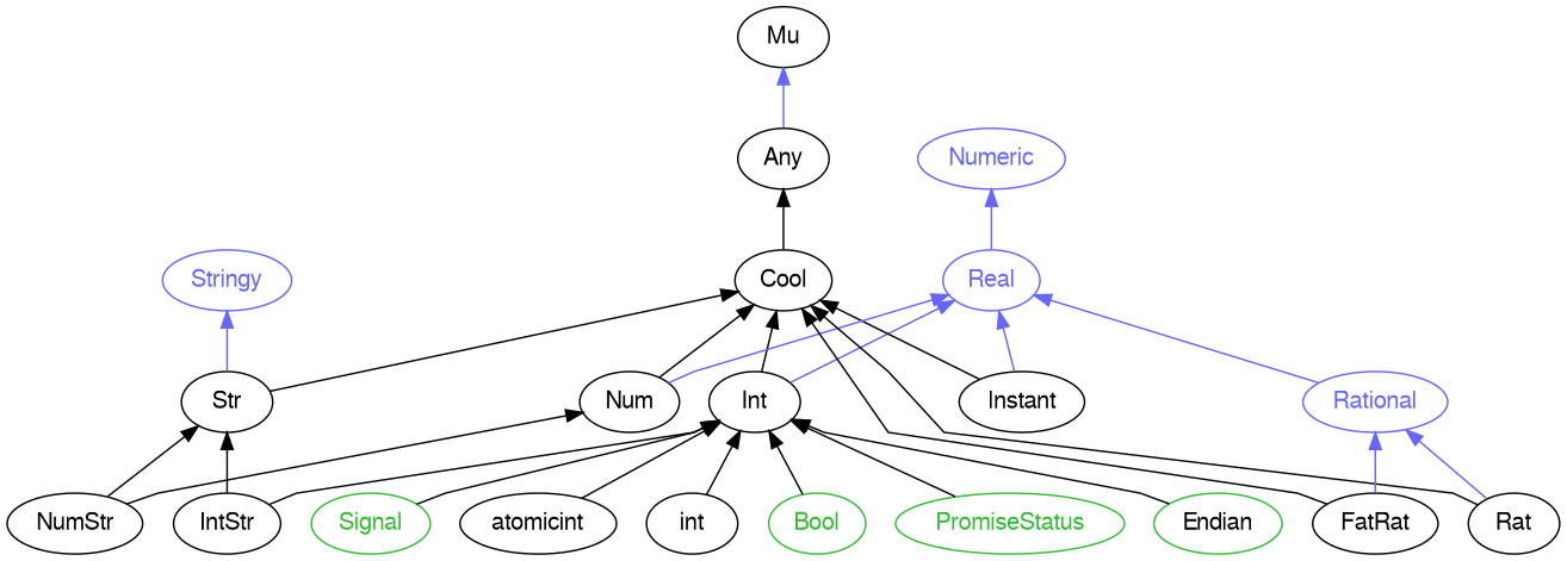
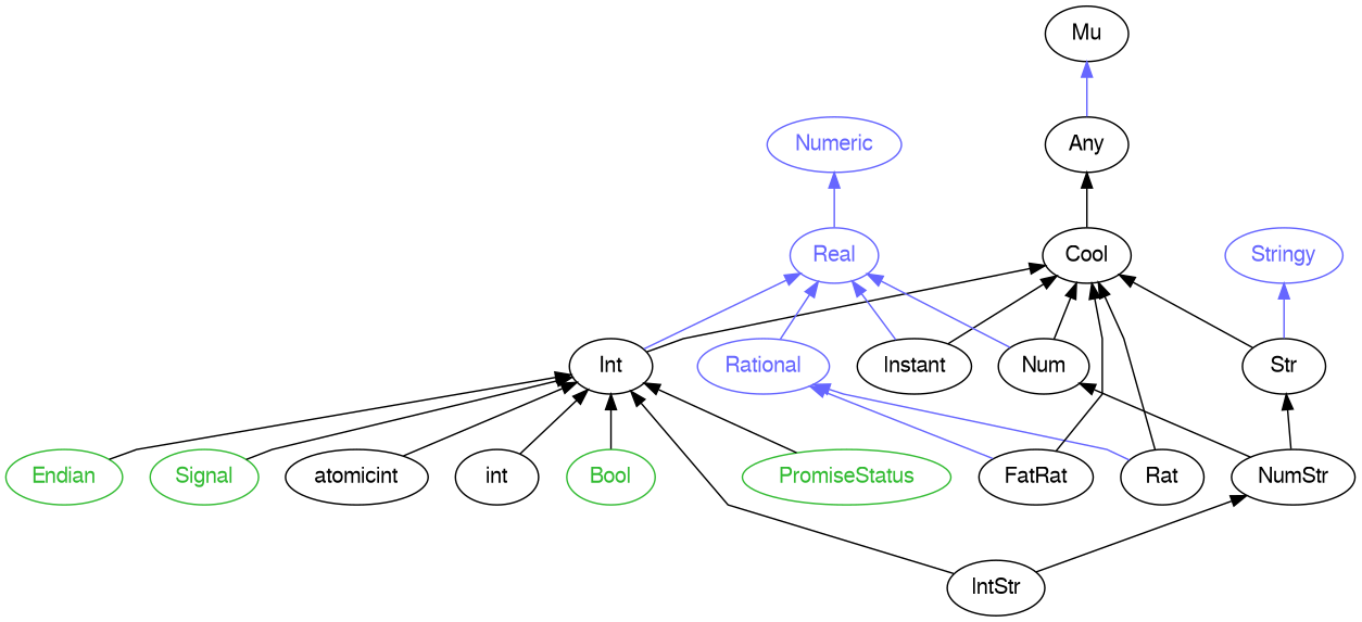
  digraph {
    rankdir=BT
    splines=polyline
    node [color="#000000" fontcolor="#000000" fontname=FreeSans]
    edge [color="#000000"]
    Real [color="#6666FF" fontcolor="#6666FF"]
    Numeric [color="#6666FF" fontcolor="#6666FF"]
    Any
    Mu
    Cool
    Int
    Instant
    Rational [color="#6666FF" fontcolor="#6666FF"]
    Num
    Signal [color="#33BB33" fontcolor="#33BB33"]
    atomicint
    int
    Bool [color="#33BB33" fontcolor="#33BB33"]
    Stringy [color="#6666FF" fontcolor="#6666FF"]
    Str
    IntStr
    PromiseStatus [color="#33BB33" fontcolor="#33BB33"]
-   Endian [color="#33BB33"]
+   Endian [color="#33BB33" fontcolor="#33BB33"]
    NumStr
    Rat
    FatRat
    Real -> Numeric [color="#6666FF"]
    Any -> Mu [color="#6666FF"]
    Cool -> Any
    Int -> Real [color="#6666FF"]
    Int -> Cool
    Instant -> Real [color="#6666FF"]
    Instant -> Cool
    Rational -> Real [color="#6666FF"]
    Num -> Real [color="#6666FF"]
    Num -> Cool
    Signal -> Int
    atomicint -> Int
    int -> Int
    Bool -> Int
    Str -> Cool
    Str -> Stringy [color="#6666FF"]
    IntStr -> Int
-   IntStr -> Str
+   IntStr -> NumStr
    PromiseStatus -> Int
    Endian -> Int
    NumStr -> Num
    NumStr -> Str
    Rat -> Cool
    Rat -> Rational [color="#6666FF"]
    FatRat -> Cool
    FatRat -> Rational [color="#6666FF"]
  }
